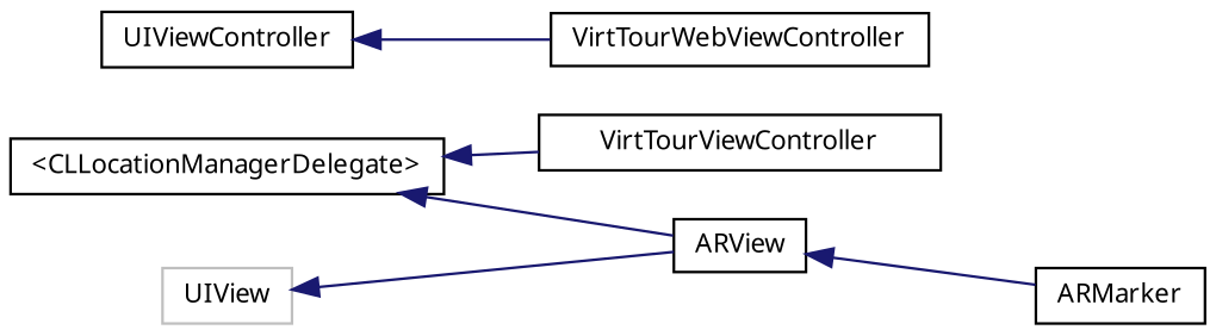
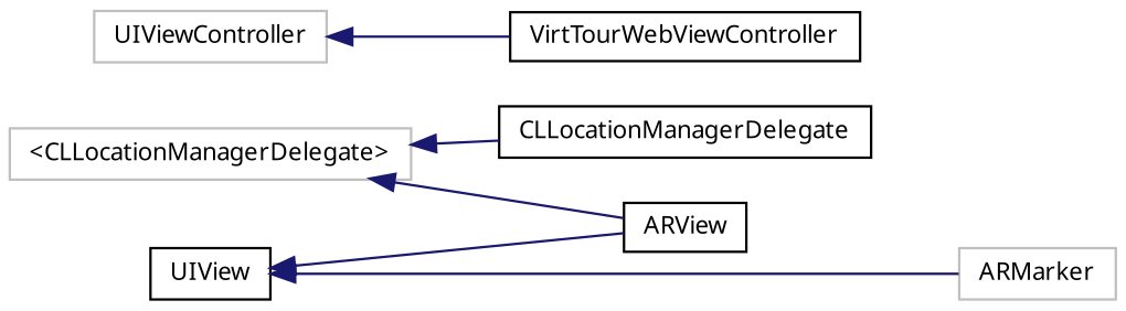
  digraph {
    fontname="Noto Sans"
    rankdir=LR
    node [color=black fillcolor=white fontname="Noto Sans" fontsize=10 shape=record style=filled]
    edge [color=midnightblue dir=back fontname="Noto Sans" fontsize=10 labelfontname=Helvetica labelfontsize=10 style=solid]
-   n1 [height=0.2 label="\<CLLocationManagerDelegate\>" width=0.4]
+   n1 [color=grey75 height=0.2 label="\<CLLocationManagerDelegate\>" width=0.4]
    n2 [height=0.2 label=ARView width=0.4]
-   n3 [height=0.2 label=VirtTourViewController width=0.4]
-   n4 [height=0.2 label=ARMarker width=0.4]
-   n5 [color=grey75 height=0.2 label=UIView width=0.4]
-   n6 [height=0.2 label=UIViewController width=0.4]
+   n3 [height=0.2 label=CLLocationManagerDelegate width=0.4]
+   n4 [color=grey75 height=0.2 label=ARMarker width=0.4]
+   n5 [height=0.2 label=UIView width=0.4]
+   n6 [color=grey75 height=0.2 label=UIViewController width=0.4]
    n7 [height=0.2 label=VirtTourWebViewController width=0.4]
    n1 -> n2
    n1 -> n3
    n5 -> n2
-   n2 -> n4
+   n5 -> n4
    n6 -> n7
  }
